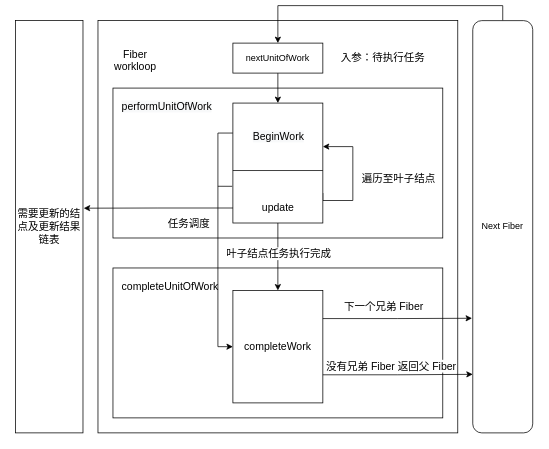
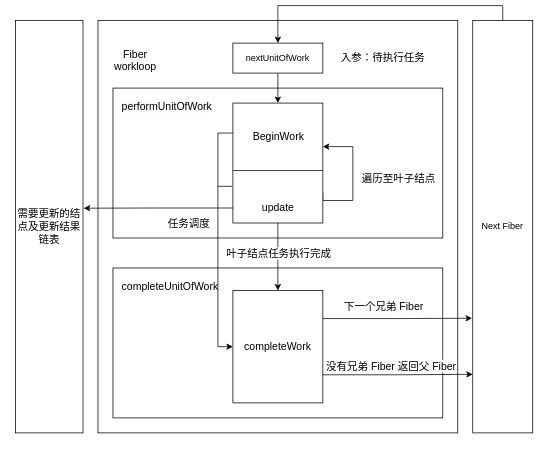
  <mxCell id="0" />
  <mxCell id="1" parent="0" />
  <mxCell id="2" value="" style="rounded=0;whiteSpace=wrap;html=1;fontSize=14;" vertex="1" parent="1"><mxGeometry x="130" y="20" width="480" height="550" as="geometry" /></mxCell>
  <mxCell id="3" value="" style="rounded=0;whiteSpace=wrap;html=1;" vertex="1" parent="1"><mxGeometry x="150" y="350" width="440" height="200" as="geometry" /></mxCell>
  <mxCell id="4" value="" style="rounded=0;whiteSpace=wrap;html=1;" vertex="1" parent="1"><mxGeometry x="150" y="110" width="440" height="200" as="geometry" /></mxCell>
  <mxCell id="5" style="edgeStyle=orthogonalEdgeStyle;rounded=0;orthogonalLoop=1;jettySize=auto;html=1;exitX=0.5;exitY=1;exitDx=0;exitDy=0;entryX=0.5;entryY=0;entryDx=0;entryDy=0;fontSize=14;" edge="1" parent="1" source="6" target="14"><mxGeometry relative="1" as="geometry" /></mxCell>
  <mxCell id="6" value="nextUnitOfWork" style="rounded=0;whiteSpace=wrap;html=1;" vertex="1" parent="1"><mxGeometry x="310" y="50" width="120" height="40" as="geometry" /></mxCell>
  <mxCell id="7" style="edgeStyle=orthogonalEdgeStyle;rounded=0;orthogonalLoop=1;jettySize=auto;html=1;exitX=1;exitY=0.75;exitDx=0;exitDy=0;entryX=1;entryY=0.363;entryDx=0;entryDy=0;fontSize=14;entryPerimeter=0;" edge="1" parent="1" source="14" target="14"><mxGeometry relative="1" as="geometry"><Array as="points"><mxPoint x="430" y="260" /><mxPoint x="470" y="260" /><mxPoint x="470" y="188" /></Array></mxGeometry></mxCell>
  <mxCell id="8" value="遍历至叶子结点" style="edgeLabel;html=1;align=center;verticalAlign=middle;resizable=0;points=[];fontSize=14;" vertex="1" connectable="0" parent="7"><mxGeometry x="-0.049" y="1" relative="1" as="geometry"><mxPoint x="61" y="-3" as="offset" /></mxGeometry></mxCell>
  <mxCell id="9" style="edgeStyle=orthogonalEdgeStyle;rounded=0;orthogonalLoop=1;jettySize=auto;html=1;exitX=0.5;exitY=1;exitDx=0;exitDy=0;fontSize=14;" edge="1" parent="1" source="14" target="28"><mxGeometry relative="1" as="geometry" /></mxCell>
  <mxCell id="10" value="叶子结点任务执行完成" style="edgeLabel;html=1;align=center;verticalAlign=middle;resizable=0;points=[];fontSize=14;" vertex="1" connectable="0" parent="9"><mxGeometry x="-0.111" relative="1" as="geometry"><mxPoint as="offset" /></mxGeometry></mxCell>
  <mxCell id="11" style="edgeStyle=orthogonalEdgeStyle;rounded=0;orthogonalLoop=1;jettySize=auto;html=1;exitX=0;exitY=0.25;exitDx=0;exitDy=0;entryX=0;entryY=0.5;entryDx=0;entryDy=0;fontSize=14;" edge="1" parent="1" source="14" target="28"><mxGeometry relative="1" as="geometry"><Array as="points"><mxPoint x="290" y="170" /><mxPoint x="290" y="455" /></Array></mxGeometry></mxCell>
  <mxCell id="12" value="任务调度" style="edgeLabel;html=1;align=center;verticalAlign=middle;resizable=0;points=[];fontSize=14;" vertex="1" connectable="0" parent="11"><mxGeometry x="-0.443" y="-3" relative="1" as="geometry"><mxPoint x="-37" y="49" as="offset" /></mxGeometry></mxCell>
  <mxCell id="13" style="edgeStyle=orthogonalEdgeStyle;rounded=0;orthogonalLoop=1;jettySize=auto;html=1;exitX=0.008;exitY=0.875;exitDx=0;exitDy=0;entryX=1.011;entryY=0.455;entryDx=0;entryDy=0;entryPerimeter=0;fontSize=14;exitPerimeter=0;" edge="1" parent="1" source="14" target="29"><mxGeometry relative="1" as="geometry" /></mxCell>
  <mxCell id="14" value="" style="rounded=0;whiteSpace=wrap;html=1;fontSize=14;verticalAlign=top;" vertex="1" parent="1"><mxGeometry x="310" y="130" width="120" height="160" as="geometry" /></mxCell>
  <mxCell id="15" style="edgeStyle=orthogonalEdgeStyle;rounded=0;orthogonalLoop=1;jettySize=auto;html=1;exitX=0.5;exitY=0;exitDx=0;exitDy=0;entryX=0.5;entryY=0;entryDx=0;entryDy=0;fontSize=14;" edge="1" parent="1" source="16" target="6"><mxGeometry relative="1" as="geometry" /></mxCell>
- <mxCell id="16" value="Next Fiber" style="whiteSpace=wrap;html=1;rounded=1;" vertex="1" parent="1"><mxGeometry x="630" y="20" width="80" height="550" as="geometry" /></mxCell>
+ <mxCell id="16" value="Next Fiber" style="rounded=0;whiteSpace=wrap;html=1;" vertex="1" parent="1"><mxGeometry x="630" y="20" width="80" height="550" as="geometry" /></mxCell>
  <mxCell id="17" value="&lt;font style=&quot;font-size: 14px;&quot;&gt;Fiber workloop&lt;/font&gt;" style="text;whiteSpace=wrap;html=1;align=center;" vertex="1" parent="1"><mxGeometry x="150" y="50" width="60" height="30" as="geometry" /></mxCell>
  <mxCell id="18" value="&lt;meta charset=&quot;utf-8&quot; style=&quot;font-size: 14px;&quot;&gt;&lt;span style=&quot;color: rgb(0, 0, 0); font-family: Helvetica; font-size: 14px; font-style: normal; font-variant-ligatures: normal; font-variant-caps: normal; font-weight: 400; letter-spacing: normal; orphans: 2; text-align: center; text-indent: 0px; text-transform: none; widows: 2; word-spacing: 0px; -webkit-text-stroke-width: 0px; background-color: rgb(248, 249, 250); text-decoration-thickness: initial; text-decoration-style: initial; text-decoration-color: initial; float: none; display: inline !important;&quot;&gt;performUnitOfWork&lt;/span&gt;" style="text;whiteSpace=wrap;html=1;fontSize=14;fillColor=none;" vertex="1" parent="1"><mxGeometry x="160" y="120" width="130" height="30" as="geometry" /></mxCell>
  <mxCell id="19" value="入参：待执行任务" style="text;html=1;align=center;verticalAlign=middle;resizable=0;points=[];autosize=1;strokeColor=none;fillColor=none;fontSize=14;" vertex="1" parent="1"><mxGeometry x="440" y="55" width="140" height="30" as="geometry" /></mxCell>
  <mxCell id="20" value="&lt;meta charset=&quot;utf-8&quot;&gt;completeUnitOfWork" style="text;whiteSpace=wrap;html=1;fontSize=14;" vertex="1" parent="1"><mxGeometry x="160" y="360" width="140" height="30" as="geometry" /></mxCell>
  <mxCell id="21" value="" style="endArrow=none;html=1;rounded=0;fontSize=14;" edge="1" parent="1"><mxGeometry width="50" height="50" relative="1" as="geometry"><mxPoint x="430" y="220" as="sourcePoint" /><mxPoint x="310" y="220" as="targetPoint" /></mxGeometry></mxCell>
  <mxCell id="22" value="&lt;span style=&quot;color: rgb(0, 0, 0); font-family: Helvetica; font-size: 14px; font-style: normal; font-variant-ligatures: normal; font-variant-caps: normal; font-weight: 400; letter-spacing: normal; orphans: 2; text-align: center; text-indent: 0px; text-transform: none; widows: 2; word-spacing: 0px; -webkit-text-stroke-width: 0px; background-color: rgb(248, 249, 250); text-decoration-thickness: initial; text-decoration-style: initial; text-decoration-color: initial; float: none; display: inline !important;&quot;&gt;BeginWork&lt;/span&gt;" style="text;whiteSpace=wrap;html=1;fontSize=14;" vertex="1" parent="1"><mxGeometry x="335" y="160" width="70" height="30" as="geometry" /></mxCell>
  <mxCell id="23" value="update" style="text;html=1;align=center;verticalAlign=middle;resizable=0;points=[];autosize=1;strokeColor=none;fillColor=none;fontSize=14;" vertex="1" parent="1"><mxGeometry x="335" y="255" width="70" height="30" as="geometry" /></mxCell>
  <mxCell id="24" style="edgeStyle=orthogonalEdgeStyle;rounded=0;orthogonalLoop=1;jettySize=auto;html=1;exitX=1;exitY=0.25;exitDx=0;exitDy=0;entryX=-0.012;entryY=0.722;entryDx=0;entryDy=0;entryPerimeter=0;fontSize=14;" edge="1" parent="1" source="28" target="16"><mxGeometry relative="1" as="geometry" /></mxCell>
  <mxCell id="25" value="没有兄弟 Fiber 返回父 Fiber" style="edgeLabel;html=1;align=center;verticalAlign=middle;resizable=0;points=[];fontSize=14;" vertex="1" connectable="0" parent="24"><mxGeometry x="0.152" y="-1" relative="1" as="geometry"><mxPoint x="-24" y="62" as="offset" /></mxGeometry></mxCell>
  <mxCell id="26" style="edgeStyle=orthogonalEdgeStyle;rounded=0;orthogonalLoop=1;jettySize=auto;html=1;exitX=1;exitY=0.75;exitDx=0;exitDy=0;entryX=0;entryY=0.858;entryDx=0;entryDy=0;entryPerimeter=0;fontSize=14;" edge="1" parent="1" source="28" target="16"><mxGeometry relative="1" as="geometry" /></mxCell>
  <mxCell id="27" value="下一个兄弟 Fiber" style="edgeLabel;html=1;align=center;verticalAlign=middle;resizable=0;points=[];fontSize=14;" vertex="1" connectable="0" parent="26"><mxGeometry x="-0.252" y="3" relative="1" as="geometry"><mxPoint x="5" y="-89" as="offset" /></mxGeometry></mxCell>
  <mxCell id="28" value="completeWork" style="rounded=0;whiteSpace=wrap;html=1;fontSize=14;fillColor=none;" vertex="1" parent="1"><mxGeometry x="310" y="380" width="120" height="150" as="geometry" /></mxCell>
  <mxCell id="29" value="需要更新的结点及更新结果链表" style="rounded=0;whiteSpace=wrap;html=1;fontSize=14;" vertex="1" parent="1"><mxGeometry x="20" y="20" width="90" height="550" as="geometry" /></mxCell>
  <mxCell id="30" value="" style="endArrow=none;html=1;rounded=0;fontSize=14;entryX=-0.008;entryY=0.694;entryDx=0;entryDy=0;entryPerimeter=0;" edge="1" parent="1" target="14"><mxGeometry width="50" height="50" relative="1" as="geometry"><mxPoint x="290" y="241" as="sourcePoint" /><mxPoint x="330" y="260" as="targetPoint" /></mxGeometry></mxCell>
